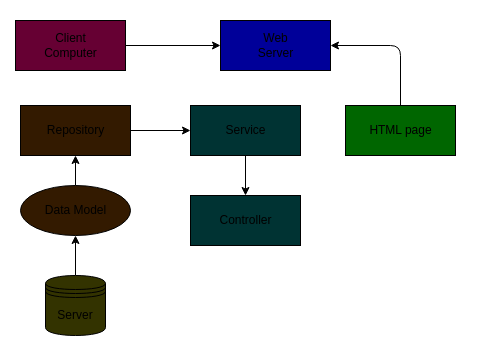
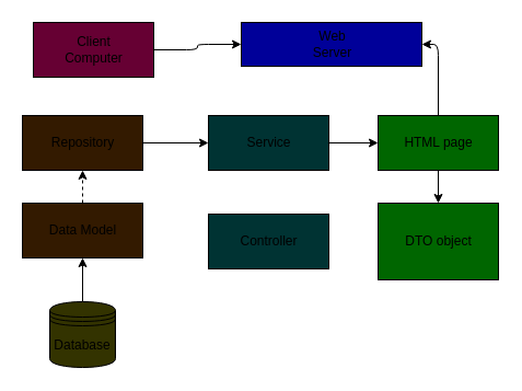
  <mxCell id="0" />
  <mxCell id="1" parent="0" />
  <mxCell id="2" value="" style="edgeStyle=orthogonalEdgeStyle;html=1;" parent="1" source="3" target="17" edge="1"><mxGeometry relative="1" as="geometry" /></mxCell>
- <mxCell id="3" value="Server" style="shape=datastore;whiteSpace=wrap;html=1;fillColor=#333300;" parent="1" vertex="1"><mxGeometry x="45" y="275" width="60" height="60" as="geometry" /></mxCell>
+ <mxCell id="3" value="Database" style="shape=datastore;whiteSpace=wrap;html=1;fillColor=#333300;" parent="1" vertex="1"><mxGeometry x="45" y="275" width="60" height="60" as="geometry" /></mxCell>
  <mxCell id="4" style="edgeStyle=orthogonalEdgeStyle;html=1;exitX=1;exitY=0.5;exitDx=0;exitDy=0;entryX=0;entryY=0.5;entryDx=0;entryDy=0;" edge="1" parent="1" source="5" target="6"><mxGeometry relative="1" as="geometry"><mxPoint x="147.401" y="45" as="targetPoint" /></mxGeometry></mxCell>
- <mxCell id="5" value="Client&lt;br&gt;Computer" style="html=1;fillColor=#660033;strokeColor=default;" parent="1" vertex="1"><mxGeometry x="15" y="20" width="110" height="50" as="geometry" /></mxCell>
- <mxCell id="6" value="Web&lt;br&gt;Server" style="html=1;fillColor=#000099;" parent="1" vertex="1"><mxGeometry x="220" y="20" width="110" height="50" as="geometry" /></mxCell>
+ <mxCell id="5" value="Client&lt;br&gt;Computer" style="html=1;fillColor=#660033;strokeColor=default;" parent="1" vertex="1"><mxGeometry x="30" y="20" width="110" height="50" as="geometry" /></mxCell>
+ <mxCell id="6" value="Web&lt;br&gt;Server" style="html=1;fillColor=#000099;" parent="1" vertex="1"><mxGeometry x="220" y="20" width="165" height="40" as="geometry" /></mxCell>
  <mxCell id="7" style="edgeStyle=orthogonalEdgeStyle;html=1;exitX=0.5;exitY=0;exitDx=0;exitDy=0;entryX=1;entryY=0.5;entryDx=0;entryDy=0;" parent="1" source="9" target="6" edge="1"><mxGeometry relative="1" as="geometry" /></mxCell>
+ <mxCell id="8" value="" style="edgeStyle=orthogonalEdgeStyle;html=1;" parent="1" source="9" target="10" edge="1"><mxGeometry relative="1" as="geometry" /></mxCell>
  <mxCell id="9" value="HTML page" style="html=1;fillColor=#006600;" parent="1" vertex="1"><mxGeometry x="345" y="105" width="110" height="50" as="geometry" /></mxCell>
+ <mxCell id="10" value="DTO object" style="html=1;fillColor=#006600;" parent="1" vertex="1"><mxGeometry x="345" y="185" width="110" height="70" as="geometry" /></mxCell>
  <mxCell id="11" value="Controller" style="html=1;fillColor=#003333;" parent="1" vertex="1"><mxGeometry x="190" y="195" width="110" height="50" as="geometry" /></mxCell>
- <mxCell id="12" value="" style="edgeStyle=orthogonalEdgeStyle;html=1;" parent="1" source="13" target="11" edge="1"><mxGeometry relative="1" as="geometry" /></mxCell>
+ <mxCell id="12" value="" style="edgeStyle=orthogonalEdgeStyle;html=1;" parent="1" source="13" target="9" edge="1"><mxGeometry relative="1" as="geometry" /></mxCell>
  <mxCell id="13" value="Service" style="html=1;fillColor=#003333;" parent="1" vertex="1"><mxGeometry x="190" y="105" width="110" height="50" as="geometry" /></mxCell>
  <mxCell id="14" value="" style="edgeStyle=orthogonalEdgeStyle;html=1;" parent="1" source="15" target="13" edge="1"><mxGeometry relative="1" as="geometry" /></mxCell>
  <mxCell id="15" value="Repository" style="html=1;fillColor=#331A00;" parent="1" vertex="1"><mxGeometry x="20" y="105" width="110" height="50" as="geometry" /></mxCell>
- <mxCell id="16" value="" style="edgeStyle=orthogonalEdgeStyle;html=1;" parent="1" source="17" target="15" edge="1"><mxGeometry relative="1" as="geometry" /></mxCell>
- <mxCell id="17" value="Data Model" style="ellipse;html=1;fillColor=#331A00;" parent="1" vertex="1"><mxGeometry x="20" y="185" width="110" height="50" as="geometry" /></mxCell>
+ <mxCell id="16" value="" style="edgeStyle=orthogonalEdgeStyle;html=1;dashed=1;" parent="1" source="17" target="15" edge="1"><mxGeometry relative="1" as="geometry" /></mxCell>
+ <mxCell id="17" value="Data Model" style="html=1;fillColor=#331A00;" parent="1" vertex="1"><mxGeometry x="20" y="185" width="110" height="50" as="geometry" /></mxCell>
